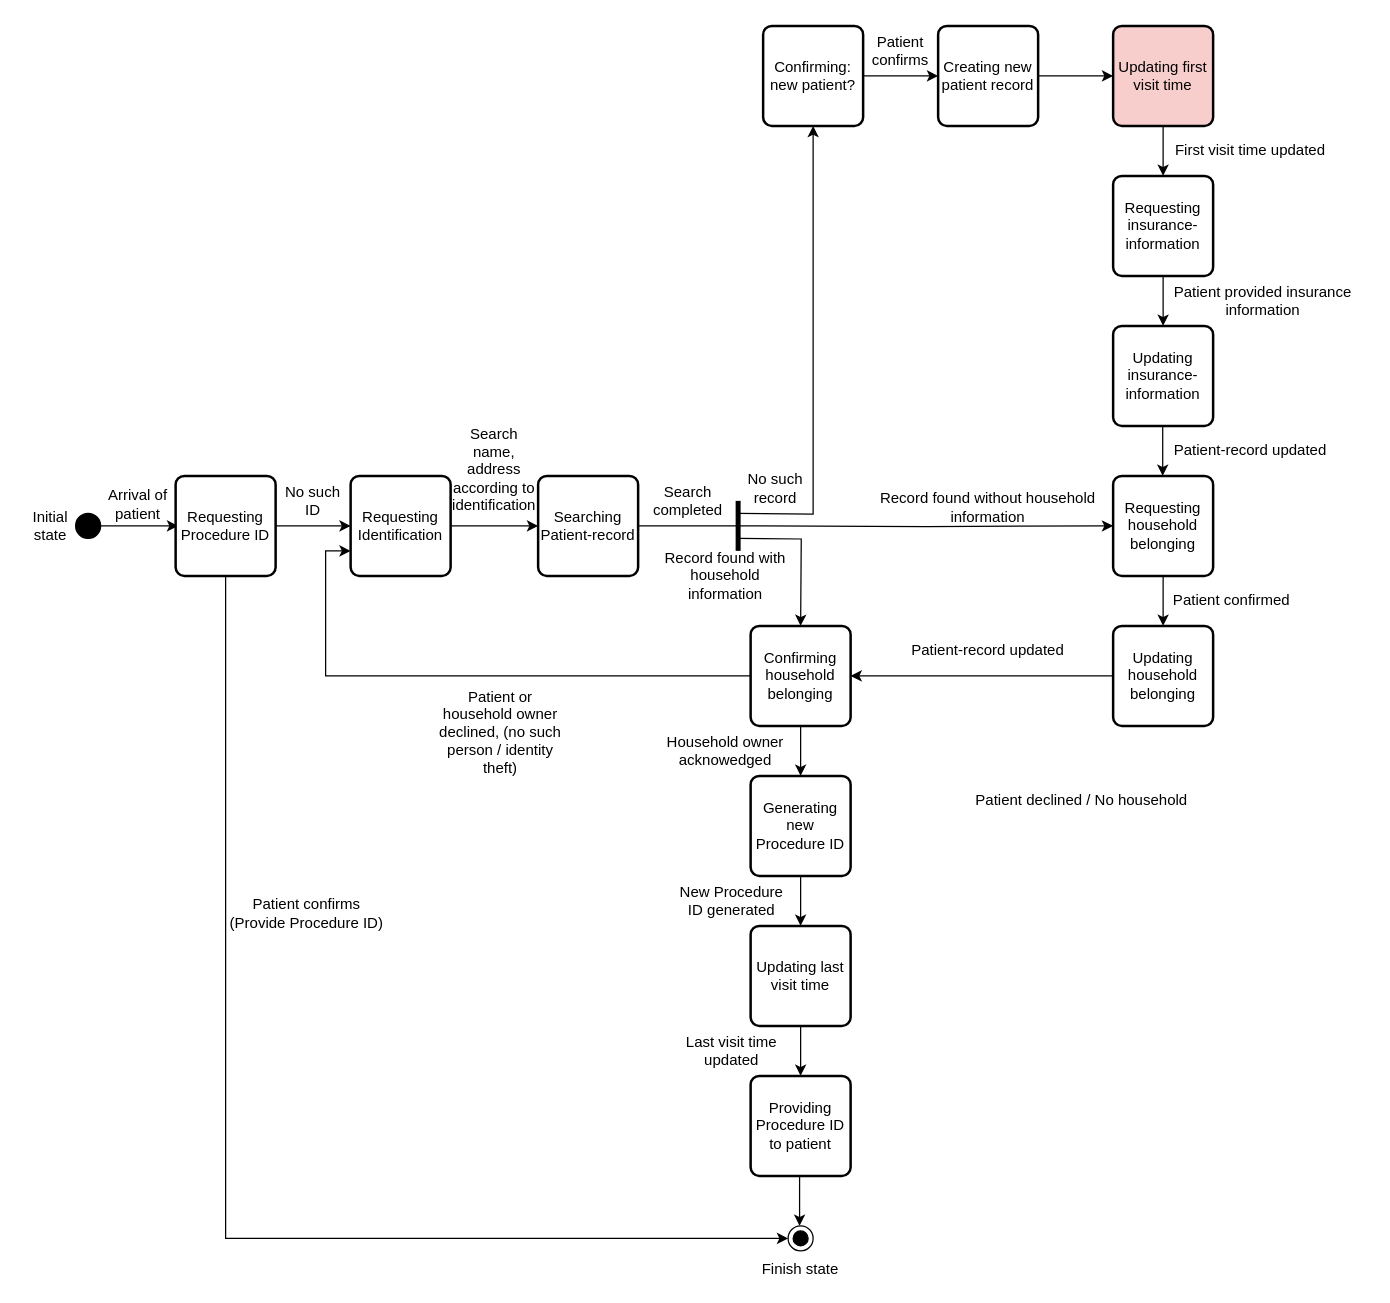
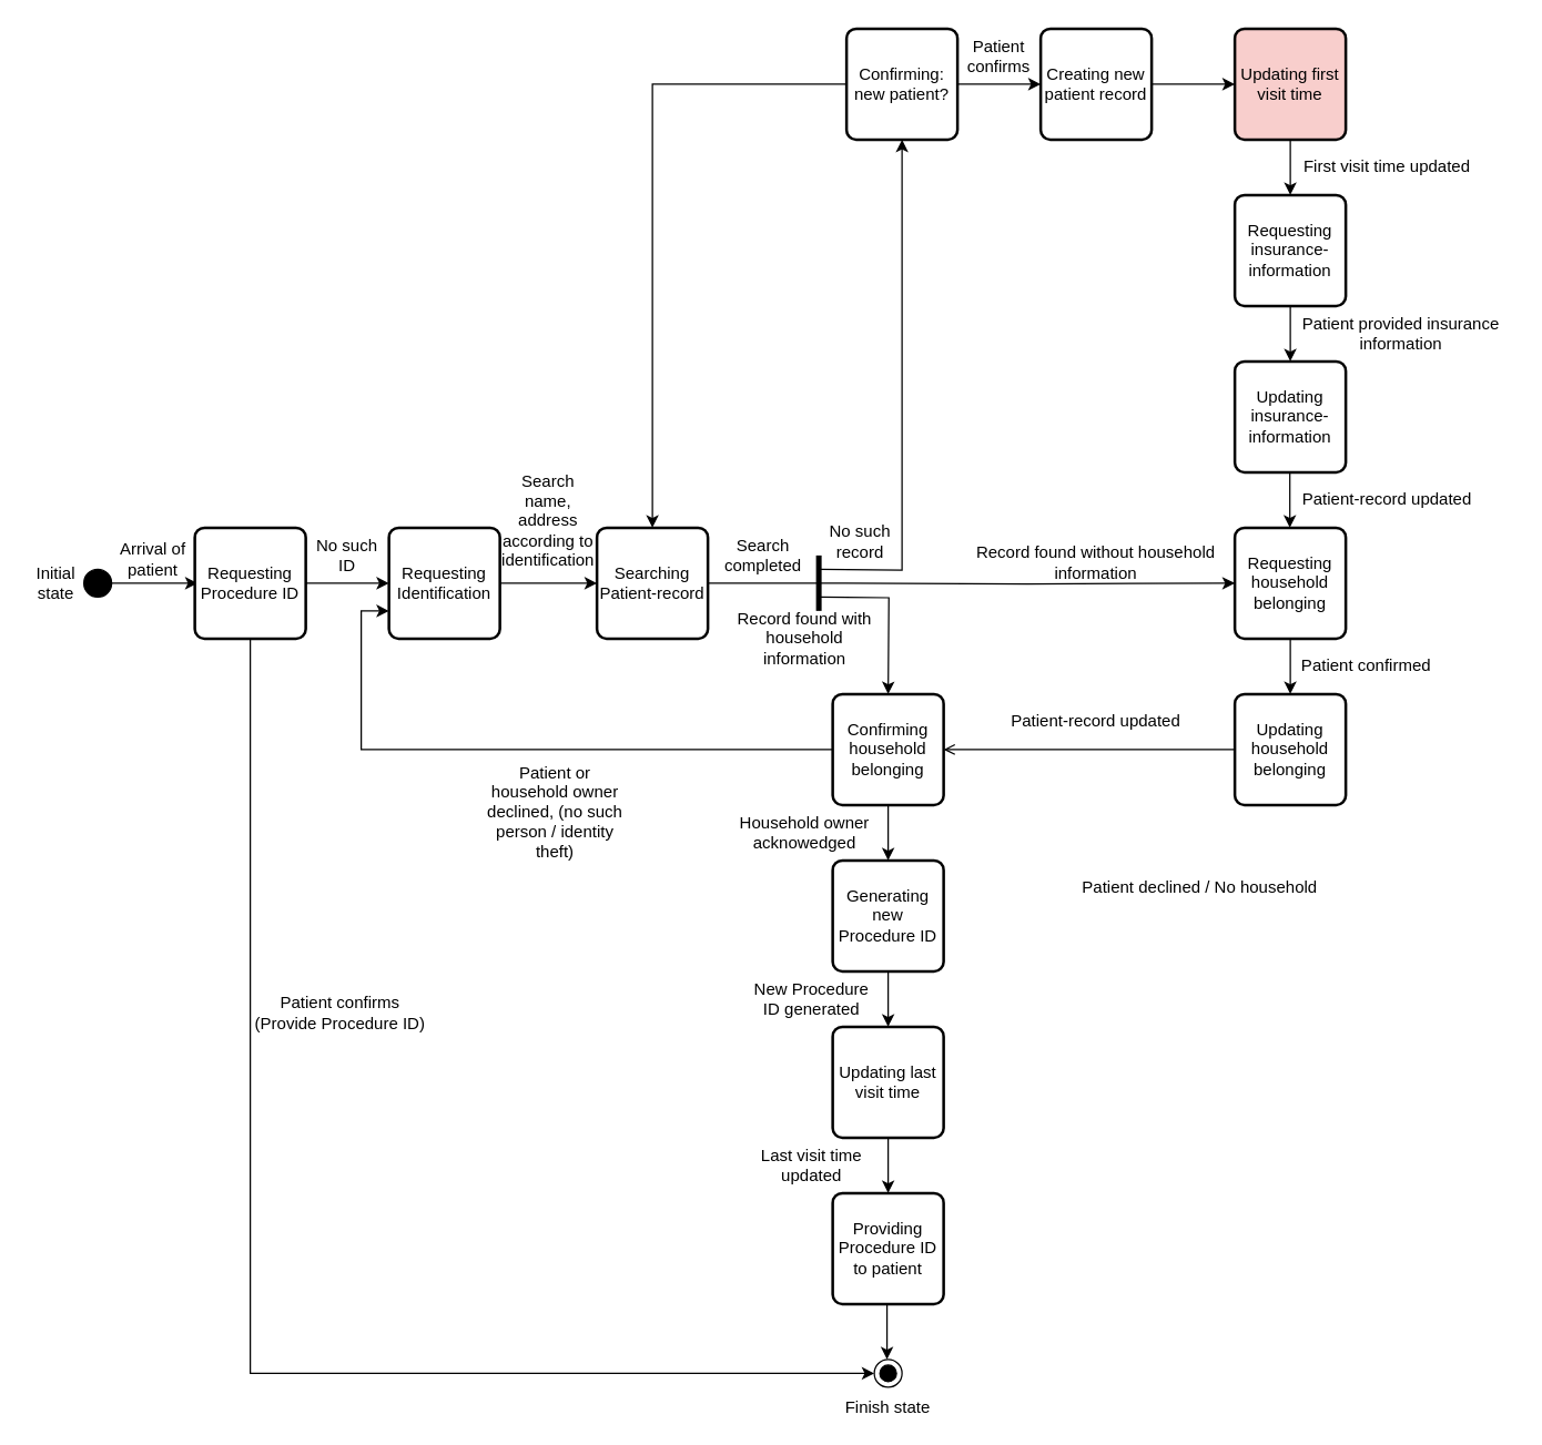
  <mxCell id="0" />
  <mxCell id="1" parent="0" />
  <mxCell id="2" value="" style="ellipse;fillColor=strokeColor;" vertex="1" parent="1"><mxGeometry x="60" y="410" width="20" height="20" as="geometry" /></mxCell>
  <mxCell id="3" value="Searching Patient-record" style="rounded=1;absoluteArcSize=1;arcSize=14;whiteSpace=wrap;strokeWidth=2;" vertex="1" parent="1"><mxGeometry x="430" y="380" width="80" height="80" as="geometry" /></mxCell>
  <mxCell id="4" value="" style="curved=1;startArrow=none;;exitX=1;exitY=0.5;entryX=0;entryY=0.75;entryDx=0;entryDy=0;exitDx=0;exitDy=0;" edge="1" parent="1" source="2"><mxGeometry relative="1" as="geometry"><Array as="points" /><mxPoint x="142" y="420" as="targetPoint" /></mxGeometry></mxCell>
  <mxCell id="5" value="" style="startArrow=none;;entryX=0.5;entryY=0;rounded=0;entryDx=0;entryDy=0;edgeStyle=orthogonalEdgeStyle;" edge="1" parent="1"><mxGeometry relative="1" as="geometry"><mxPoint x="590" y="430" as="sourcePoint" /><mxPoint x="640" y="500" as="targetPoint" /></mxGeometry></mxCell>
  <mxCell id="6" value="&lt;div&gt;Initial&lt;/div&gt;&lt;div&gt;state&lt;/div&gt;" style="text;html=1;align=center;verticalAlign=middle;whiteSpace=wrap;rounded=0;" vertex="1" parent="1"><mxGeometry x="20" y="410" width="40" height="20" as="geometry" /></mxCell>
  <mxCell id="7" value="Record found with household information" style="text;html=1;align=center;verticalAlign=middle;whiteSpace=wrap;rounded=0;" vertex="1" parent="1"><mxGeometry x="520" y="440" width="120" height="40" as="geometry" /></mxCell>
  <mxCell id="8" value="Household owner acknowedged" style="text;html=1;align=center;verticalAlign=middle;whiteSpace=wrap;rounded=0;" vertex="1" parent="1"><mxGeometry x="530" y="580" width="100" height="40" as="geometry" /></mxCell>
  <mxCell id="9" value="" style="curved=0;startArrow=none;;entryX=0.5;entryY=0;rounded=0;entryDx=0;entryDy=0;exitX=0.5;exitY=1;exitDx=0;exitDy=0;" edge="1" parent="1"><mxGeometry relative="1" as="geometry"><Array as="points" /><mxPoint x="640" y="580" as="sourcePoint" /><mxPoint x="640" y="620" as="targetPoint" /></mxGeometry></mxCell>
  <mxCell id="10" value="Generating new Procedure ID" style="rounded=1;absoluteArcSize=1;arcSize=14;whiteSpace=wrap;strokeWidth=2;" vertex="1" parent="1"><mxGeometry x="600" y="620" width="80" height="80" as="geometry" /></mxCell>
  <mxCell id="11" value="New Procedure ID generated" style="text;html=1;align=center;verticalAlign=middle;whiteSpace=wrap;rounded=0;" vertex="1" parent="1"><mxGeometry x="540" y="700" width="90" height="40" as="geometry" /></mxCell>
  <mxCell id="12" value="Requesting Procedure ID" style="rounded=1;absoluteArcSize=1;arcSize=14;whiteSpace=wrap;strokeWidth=2;" vertex="1" parent="1"><mxGeometry x="140" y="380" width="80" height="80" as="geometry" /></mxCell>
  <mxCell id="13" value="" style="curved=1;startArrow=none;;exitX=1;exitY=0.5;exitDx=0;exitDy=0;entryX=0;entryY=0.5;entryDx=0;entryDy=0;" edge="1" parent="1" source="27" target="3"><mxGeometry relative="1" as="geometry"><Array as="points" /><mxPoint x="312" y="420" as="sourcePoint" /><mxPoint x="372" y="420" as="targetPoint" /></mxGeometry></mxCell>
  <mxCell id="14" value="No such ID" style="text;html=1;align=center;verticalAlign=middle;whiteSpace=wrap;rounded=0;" vertex="1" parent="1"><mxGeometry x="220" y="390" width="60" height="20" as="geometry" /></mxCell>
  <mxCell id="15" value="Search name, address according to identification" style="text;html=1;align=center;verticalAlign=middle;whiteSpace=wrap;rounded=0;" vertex="1" parent="1"><mxGeometry x="360" y="330" width="70" height="90" as="geometry" /></mxCell>
  <mxCell id="16" value="Patient or household owner declined, (no such person / identity theft)" style="text;html=1;align=center;verticalAlign=middle;whiteSpace=wrap;rounded=0;" vertex="1" parent="1"><mxGeometry x="350" y="540" width="100" height="90" as="geometry" /></mxCell>
  <mxCell id="17" value="" style="curved=0;startArrow=none;;entryX=0.5;entryY=0;rounded=0;entryDx=0;entryDy=0;exitX=0.5;exitY=1;exitDx=0;exitDy=0;" edge="1" parent="1"><mxGeometry relative="1" as="geometry"><Array as="points" /><mxPoint x="639.17" y="940" as="sourcePoint" /><mxPoint x="639.17" y="980" as="targetPoint" /></mxGeometry></mxCell>
  <mxCell id="18" value="" style="curved=0;startArrow=none;;entryX=0.5;entryY=0;rounded=0;entryDx=0;entryDy=0;exitX=0.5;exitY=1;exitDx=0;exitDy=0;" edge="1" parent="1"><mxGeometry relative="1" as="geometry"><Array as="points" /><mxPoint x="640" y="700" as="sourcePoint" /><mxPoint x="640" y="740" as="targetPoint" /></mxGeometry></mxCell>
  <mxCell id="19" value="Updating last visit time" style="rounded=1;absoluteArcSize=1;arcSize=14;whiteSpace=wrap;strokeWidth=2;" vertex="1" parent="1"><mxGeometry x="600" y="740" width="80" height="80" as="geometry" /></mxCell>
  <mxCell id="20" value="" style="curved=0;startArrow=none;;entryX=0.5;entryY=0;rounded=0;entryDx=0;entryDy=0;exitX=0.5;exitY=1;exitDx=0;exitDy=0;" edge="1" parent="1"><mxGeometry relative="1" as="geometry"><Array as="points" /><mxPoint x="640" y="820" as="sourcePoint" /><mxPoint x="640" y="860" as="targetPoint" /></mxGeometry></mxCell>
  <mxCell id="21" value="Providing Procedure ID to patient" style="rounded=1;absoluteArcSize=1;arcSize=14;whiteSpace=wrap;strokeWidth=2;" vertex="1" parent="1"><mxGeometry x="600" y="860" width="80" height="80" as="geometry" /></mxCell>
  <mxCell id="22" value="Last visit time updated" style="text;html=1;align=center;verticalAlign=middle;whiteSpace=wrap;rounded=0;" vertex="1" parent="1"><mxGeometry x="540" y="820" width="90" height="40" as="geometry" /></mxCell>
  <mxCell id="23" value="Patient confirms (Provide Procedure ID)" style="text;html=1;align=center;verticalAlign=middle;whiteSpace=wrap;rounded=0;" vertex="1" parent="1"><mxGeometry x="180" y="700" width="130" height="60" as="geometry" /></mxCell>
  <mxCell id="24" value="" style="startArrow=none;;entryX=0;entryY=0.5;entryDx=0;entryDy=0;edgeStyle=orthogonalEdgeStyle;rounded=0;curved=0;exitX=0.5;exitY=1;exitDx=0;exitDy=0;" edge="1" parent="1" source="12"><mxGeometry relative="1" as="geometry"><Array as="points"><mxPoint x="180" y="990" /></Array><mxPoint x="439.72" y="460" as="sourcePoint" /><mxPoint x="630" y="990" as="targetPoint" /></mxGeometry></mxCell>
  <mxCell id="25" value="" style="endArrow=classic;html=1;rounded=0;edgeStyle=orthogonalEdgeStyle;exitX=0;exitY=0.25;exitDx=0;exitDy=0;entryX=0;entryY=0.75;entryDx=0;entryDy=0;" edge="1" parent="1" target="27"><mxGeometry width="50" height="50" relative="1" as="geometry"><mxPoint x="600" y="520" as="sourcePoint" /><mxPoint x="630" y="530" as="targetPoint" /><Array as="points"><mxPoint x="600" y="540" /><mxPoint x="260" y="540" /><mxPoint x="260" y="440" /></Array></mxGeometry></mxCell>
  <mxCell id="26" value="" style="curved=1;startArrow=none;;exitX=1;exitY=0.5;exitDx=0;exitDy=0;entryX=0;entryY=0.5;entryDx=0;entryDy=0;" edge="1" parent="1" source="12" target="27"><mxGeometry relative="1" as="geometry"><Array as="points" /><mxPoint x="222" y="420" as="sourcePoint" /><mxPoint x="372" y="420" as="targetPoint" /></mxGeometry></mxCell>
  <mxCell id="27" value="Requesting Identification" style="rounded=1;absoluteArcSize=1;arcSize=14;whiteSpace=wrap;strokeWidth=2;" vertex="1" parent="1"><mxGeometry x="280" y="380" width="80" height="80" as="geometry" /></mxCell>
+ <mxCell id="28" value="" style="endArrow=classic;html=1;rounded=0;edgeStyle=orthogonalEdgeStyle;exitX=0;exitY=0.5;exitDx=0;exitDy=0;entryX=0.5;entryY=0;entryDx=0;entryDy=0;" edge="1" parent="1" source="29" target="3"><mxGeometry width="50" height="50" relative="1" as="geometry"><mxPoint x="810" y="355" as="sourcePoint" /><mxPoint x="810" y="380" as="targetPoint" /><Array as="points"><mxPoint x="470" y="60" /><mxPoint x="470" y="360" /><mxPoint x="470" y="360" /></Array></mxGeometry></mxCell>
  <mxCell id="29" value="Confirming: new patient?" style="rounded=1;absoluteArcSize=1;arcSize=14;whiteSpace=wrap;strokeWidth=2;" vertex="1" parent="1"><mxGeometry x="610" y="20" width="80" height="80" as="geometry" /></mxCell>
  <mxCell id="30" value="" style="endArrow=classic;html=1;rounded=0;edgeStyle=orthogonalEdgeStyle;endFill=1;startArrow=none;startFill=0;entryX=0.5;entryY=1;entryDx=0;entryDy=0;" edge="1" parent="1" target="29"><mxGeometry width="50" height="50" relative="1" as="geometry"><mxPoint x="590" y="410" as="sourcePoint" /><mxPoint x="990" y="430" as="targetPoint" /></mxGeometry></mxCell>
  <mxCell id="31" value="No such record" style="text;html=1;align=center;verticalAlign=middle;whiteSpace=wrap;rounded=0;" vertex="1" parent="1"><mxGeometry x="590" y="370" width="60" height="40" as="geometry" /></mxCell>
  <mxCell id="32" value="Creating new patient record" style="rounded=1;absoluteArcSize=1;arcSize=14;whiteSpace=wrap;strokeWidth=2;" vertex="1" parent="1"><mxGeometry x="750" y="20" width="80" height="80" as="geometry" /></mxCell>
  <mxCell id="33" value="" style="endArrow=classic;html=1;rounded=0;edgeStyle=orthogonalEdgeStyle;exitX=1;exitY=0.5;exitDx=0;exitDy=0;endFill=1;startArrow=none;startFill=0;entryX=0;entryY=0.5;entryDx=0;entryDy=0;" edge="1" parent="1" source="29" target="32"><mxGeometry width="50" height="50" relative="1" as="geometry"><mxPoint x="660" y="310" as="sourcePoint" /><mxPoint x="660" y="160" as="targetPoint" /></mxGeometry></mxCell>
  <mxCell id="34" value="Patient confirms" style="text;html=1;align=center;verticalAlign=middle;whiteSpace=wrap;rounded=0;" vertex="1" parent="1"><mxGeometry x="690" y="20" width="60" height="40" as="geometry" /></mxCell>
  <mxCell id="35" value="Requesting insurance-information" style="rounded=1;absoluteArcSize=1;arcSize=14;whiteSpace=wrap;strokeWidth=2;" vertex="1" parent="1"><mxGeometry x="890" y="140" width="80" height="80" as="geometry" /></mxCell>
  <mxCell id="36" value="Updating insurance-information" style="rounded=1;absoluteArcSize=1;arcSize=14;whiteSpace=wrap;strokeWidth=2;" vertex="1" parent="1"><mxGeometry x="890" y="260" width="80" height="80" as="geometry" /></mxCell>
  <mxCell id="37" value="" style="endArrow=classic;html=1;rounded=0;edgeStyle=orthogonalEdgeStyle;exitX=0.5;exitY=1;exitDx=0;exitDy=0;endFill=1;startArrow=none;startFill=0;entryX=0.5;entryY=0;entryDx=0;entryDy=0;" edge="1" parent="1"><mxGeometry width="50" height="50" relative="1" as="geometry"><mxPoint x="929.67" y="340" as="sourcePoint" /><mxPoint x="929.67" y="380" as="targetPoint" /><Array as="points" /></mxGeometry></mxCell>
  <mxCell id="38" value="" style="endArrow=classic;html=1;rounded=0;edgeStyle=orthogonalEdgeStyle;exitX=0.5;exitY=1;exitDx=0;exitDy=0;endFill=1;startArrow=none;startFill=0;entryX=0.5;entryY=0;entryDx=0;entryDy=0;" edge="1" parent="1"><mxGeometry width="50" height="50" relative="1" as="geometry"><mxPoint x="930" y="220" as="sourcePoint" /><mxPoint x="930" y="260" as="targetPoint" /><Array as="points" /></mxGeometry></mxCell>
  <mxCell id="39" value="" style="endArrow=classic;html=1;rounded=0;edgeStyle=orthogonalEdgeStyle;exitX=1;exitY=0.5;exitDx=0;exitDy=0;endFill=1;startArrow=none;startFill=0;entryX=0;entryY=0.5;entryDx=0;entryDy=0;" edge="1" parent="1" source="32" target="41"><mxGeometry width="50" height="50" relative="1" as="geometry"><mxPoint x="789.67" y="102" as="sourcePoint" /><mxPoint x="789.67" y="142" as="targetPoint" /><Array as="points" /></mxGeometry></mxCell>
  <mxCell id="40" value="Patient-record updated" style="text;html=1;align=center;verticalAlign=middle;whiteSpace=wrap;rounded=0;" vertex="1" parent="1"><mxGeometry x="930" y="350" width="140" height="20" as="geometry" /></mxCell>
  <mxCell id="41" value="Updating first visit time" style="rounded=1;absoluteArcSize=1;arcSize=14;whiteSpace=wrap;strokeWidth=2;fillColor=#f8cecc;" vertex="1" parent="1"><mxGeometry x="890" y="20" width="80" height="80" as="geometry" /></mxCell>
  <mxCell id="42" value="" style="endArrow=classic;html=1;rounded=0;edgeStyle=orthogonalEdgeStyle;exitX=0.5;exitY=1;exitDx=0;exitDy=0;endFill=1;startArrow=none;startFill=0;entryX=0.5;entryY=0;entryDx=0;entryDy=0;" edge="1" parent="1" source="41" target="35"><mxGeometry width="50" height="50" relative="1" as="geometry"><mxPoint x="840" y="72" as="sourcePoint" /><mxPoint x="900" y="72" as="targetPoint" /><Array as="points" /></mxGeometry></mxCell>
  <mxCell id="43" value="Patient provided insurance information" style="text;html=1;align=center;verticalAlign=middle;whiteSpace=wrap;rounded=0;" vertex="1" parent="1"><mxGeometry x="930" y="230" width="160" height="20" as="geometry" /></mxCell>
  <mxCell id="44" value="First visit time updated" style="text;html=1;align=center;verticalAlign=middle;whiteSpace=wrap;rounded=0;" vertex="1" parent="1"><mxGeometry x="930" y="110" width="140" height="20" as="geometry" /></mxCell>
  <mxCell id="45" value="Updating household belonging" style="rounded=1;absoluteArcSize=1;arcSize=14;whiteSpace=wrap;strokeWidth=2;" vertex="1" parent="1"><mxGeometry x="890" y="500" width="80" height="80" as="geometry" /></mxCell>
  <mxCell id="46" value="Requesting household belonging" style="rounded=1;absoluteArcSize=1;arcSize=14;whiteSpace=wrap;strokeWidth=2;" vertex="1" parent="1"><mxGeometry x="890" y="380" width="80" height="80" as="geometry" /></mxCell>
  <mxCell id="47" value="" style="endArrow=classic;html=1;rounded=0;edgeStyle=orthogonalEdgeStyle;endFill=1;startArrow=none;startFill=0;entryX=0;entryY=0.5;entryDx=0;entryDy=0;" edge="1" parent="1" target="46"><mxGeometry width="50" height="50" relative="1" as="geometry"><mxPoint x="590" y="420" as="sourcePoint" /><mxPoint x="885" y="440" as="targetPoint" /></mxGeometry></mxCell>
  <mxCell id="48" value="Record found without household information" style="text;html=1;align=center;verticalAlign=middle;whiteSpace=wrap;rounded=0;" vertex="1" parent="1"><mxGeometry x="690" y="390" width="200" height="30" as="geometry" /></mxCell>
  <mxCell id="49" value="" style="endArrow=classic;html=1;rounded=0;edgeStyle=orthogonalEdgeStyle;exitX=0.5;exitY=1;exitDx=0;exitDy=0;endFill=1;startArrow=none;startFill=0;entryX=0.5;entryY=0;entryDx=0;entryDy=0;" edge="1" parent="1" source="46" target="45"><mxGeometry width="50" height="50" relative="1" as="geometry"><mxPoint x="785" y="460" as="sourcePoint" /><mxPoint x="755" y="430" as="targetPoint" /><Array as="points" /></mxGeometry></mxCell>
  <mxCell id="50" value="Patient confirmed" style="text;html=1;align=center;verticalAlign=middle;whiteSpace=wrap;rounded=0;" vertex="1" parent="1"><mxGeometry x="930" y="470" width="110" height="20" as="geometry" /></mxCell>
- <mxCell id="51" value="" style="endArrow=classic;html=1;rounded=0;edgeStyle=orthogonalEdgeStyle;exitX=0;exitY=0.5;exitDx=0;exitDy=0;endFill=1;startArrow=none;startFill=0;entryX=1;entryY=0.5;entryDx=0;entryDy=0;" edge="1" parent="1" source="45" target="54"><mxGeometry width="50" height="50" relative="1" as="geometry"><mxPoint x="695" y="510" as="sourcePoint" /><mxPoint x="685" y="540" as="targetPoint" /><Array as="points" /></mxGeometry></mxCell>
+ <mxCell id="51" value="" style="endArrow=open;html=1;rounded=0;edgeStyle=orthogonalEdgeStyle;exitX=0;exitY=0.5;exitDx=0;exitDy=0;endFill=1;startArrow=none;startFill=0;entryX=1;entryY=0.5;entryDx=0;entryDy=0;" edge="1" parent="1" source="45" target="54"><mxGeometry width="50" height="50" relative="1" as="geometry"><mxPoint x="695" y="510" as="sourcePoint" /><mxPoint x="685" y="540" as="targetPoint" /><Array as="points" /></mxGeometry></mxCell>
  <mxCell id="52" value="Patient-record updated" style="text;html=1;align=center;verticalAlign=middle;whiteSpace=wrap;rounded=0;" vertex="1" parent="1"><mxGeometry x="690" y="510" width="200" height="20" as="geometry" /></mxCell>
  <mxCell id="53" value="Patient declined / No household" style="text;html=1;align=center;verticalAlign=middle;whiteSpace=wrap;rounded=0;" vertex="1" parent="1"><mxGeometry x="770" y="620" width="190" height="40" as="geometry" /></mxCell>
  <mxCell id="54" value="Confirming household belonging" style="rounded=1;absoluteArcSize=1;arcSize=14;whiteSpace=wrap;strokeWidth=2;" vertex="1" parent="1"><mxGeometry x="600" y="500" width="80" height="80" as="geometry" /></mxCell>
  <mxCell id="55" value="" style="curved=1;startArrow=none;;exitX=1;exitY=0.5;exitDx=0;exitDy=0;endArrow=none;endFill=0;" edge="1" parent="1" source="3"><mxGeometry relative="1" as="geometry"><Array as="points" /><mxPoint x="512" y="420" as="sourcePoint" /><mxPoint x="590" y="420" as="targetPoint" /></mxGeometry></mxCell>
  <mxCell id="56" value="" style="curved=1;startArrow=none;;endArrow=none;endFill=0;strokeWidth=4;" edge="1" parent="1"><mxGeometry relative="1" as="geometry"><Array as="points" /><mxPoint x="590" y="400" as="sourcePoint" /><mxPoint x="590" y="440" as="targetPoint" /></mxGeometry></mxCell>
  <mxCell id="57" value="" style="ellipse;shape=endState;fillColor=strokeColor;" vertex="1" parent="1"><mxGeometry x="630" y="980" width="20" height="20" as="geometry" /></mxCell>
  <mxCell id="58" value="Finish state" style="text;html=1;align=center;verticalAlign=middle;whiteSpace=wrap;rounded=0;" vertex="1" parent="1"><mxGeometry x="600" y="1010" width="80" height="10" as="geometry" /></mxCell>
  <mxCell id="59" value="Search completed" style="text;html=1;align=center;verticalAlign=middle;whiteSpace=wrap;rounded=0;" vertex="1" parent="1"><mxGeometry x="520" y="380" width="60" height="40" as="geometry" /></mxCell>
  <mxCell id="60" value="&lt;br&gt;Arrival of patient&lt;div&gt;&lt;br/&gt;&lt;/div&gt;" style="text;html=1;align=center;verticalAlign=middle;whiteSpace=wrap;rounded=0;" vertex="1" parent="1"><mxGeometry x="80" y="390" width="60" height="25" as="geometry" /></mxCell>
